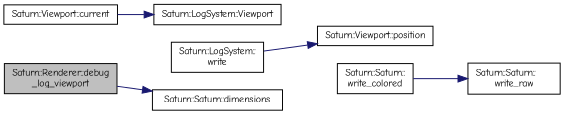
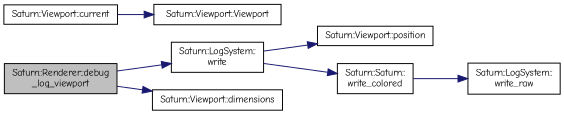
  digraph {
    fontname="Comic Neue"
    rankdir=LR
    node [color=black fillcolor=white fontname="Comic Neue" fontsize=10 shape=record style=filled]
    edge [color=midnightblue fontname="Comic Neue" fontsize=10 labelfontname=Helvetica labelfontsize=10 style=solid]
    n1 [fillcolor=grey75 fontcolor=black height=0.2 label="Saturn::Renderer::debug\l_log_viewport" width=0.4]
    n2 [height=0.2 label="Saturn::LogSystem::\lwrite" width=0.4]
-   n3 [height=0.2 label="Saturn::Saturn::dimensions" width=0.4]
+   n3 [height=0.2 label="Saturn::Viewport::dimensions" width=0.4]
    n4 [height=0.2 label="Saturn::Viewport::current" width=0.4]
-   n5 [height=0.2 label="Saturn::LogSystem::Viewport" width=0.4]
+   n5 [height=0.2 label="Saturn::Viewport::Viewport" width=0.4]
    n6 [height=0.2 label="Saturn::Viewport::position" width=0.4]
    n7 [height=0.2 label="Saturn::Saturn::\lwrite_colored" width=0.4]
-   n8 [height=0.2 label="Saturn::Saturn::\lwrite_raw" width=0.4]
+   n8 [height=0.2 label="Saturn::LogSystem::\lwrite_raw" width=0.4]
+   n1 -> n2
    n1 -> n3
    n2 -> n6
+   n2 -> n7
    n4 -> n5
    n7 -> n8
  }
